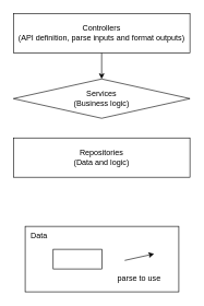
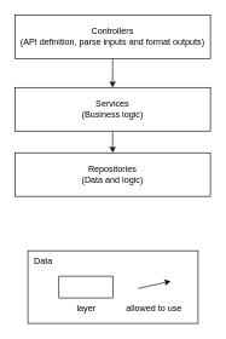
  <mxCell id="0" />
  <mxCell id="1" parent="0" />
  <mxCell id="2" style="edgeStyle=orthogonalEdgeStyle;rounded=0;orthogonalLoop=1;jettySize=auto;html=1;exitX=0.5;exitY=1;exitDx=0;exitDy=0;entryX=0.5;entryY=0;entryDx=0;entryDy=0;" parent="1" source="3" target="5" edge="1"><mxGeometry relative="1" as="geometry" /></mxCell>
  <mxCell id="3" value="Controllers&lt;br&gt;(API definition, parse inputs and format outputs)" style="rounded=0;whiteSpace=wrap;html=1;" parent="1" vertex="1"><mxGeometry x="20" y="20" width="270" height="60" as="geometry" /></mxCell>
- <mxCell id="5" value="Services&lt;br&gt;(Business logic)" style="rhombus;whiteSpace=wrap;html=1;" parent="1" vertex="1"><mxGeometry x="20" y="120" width="270" height="60" as="geometry" /></mxCell>
+ <mxCell id="4" style="edgeStyle=orthogonalEdgeStyle;rounded=0;orthogonalLoop=1;jettySize=auto;html=1;exitX=0.5;exitY=1;exitDx=0;exitDy=0;entryX=0.5;entryY=0;entryDx=0;entryDy=0;" parent="1" source="5" target="6" edge="1"><mxGeometry relative="1" as="geometry" /></mxCell>
+ <mxCell id="5" value="Services&lt;br&gt;(Business logic)" style="rounded=0;whiteSpace=wrap;html=1;" parent="1" vertex="1"><mxGeometry x="20" y="120" width="270" height="60" as="geometry" /></mxCell>
  <mxCell id="6" value="Repositories&lt;br&gt;(Data and logic)" style="rounded=0;whiteSpace=wrap;html=1;" parent="1" vertex="1"><mxGeometry x="20" y="210" width="270" height="60" as="geometry" /></mxCell>
  <mxCell id="7" value="" style="group" vertex="1" connectable="0" parent="1"><mxGeometry x="38" y="345" width="235" height="100" as="geometry" /></mxCell>
  <mxCell id="8" value="&amp;nbsp; Data" style="rounded=0;whiteSpace=wrap;html=1;align=left;verticalAlign=top;" vertex="1" parent="7"><mxGeometry width="235" height="100" as="geometry" /></mxCell>
  <mxCell id="9" value="" style="endArrow=classic;html=1;exitX=1;exitY=0.5;exitDx=0;exitDy=0;startArrow=none;startFill=0;endFill=1;" edge="1" parent="7"><mxGeometry width="50" height="50" relative="1" as="geometry"><mxPoint x="152.25" y="52" as="sourcePoint" /><mxPoint x="197.25" y="42" as="targetPoint" /></mxGeometry></mxCell>
- <mxCell id="10" value="parse to use" style="text;html=1;strokeColor=none;fillColor=none;align=center;verticalAlign=middle;whiteSpace=wrap;rounded=0;" vertex="1" parent="7"><mxGeometry x="132" y="70" width="85" height="20" as="geometry" /></mxCell>
+ <mxCell id="10" value="allowed to use" style="text;html=1;strokeColor=none;fillColor=none;align=center;verticalAlign=middle;whiteSpace=wrap;rounded=0;" vertex="1" parent="7"><mxGeometry x="132" y="70" width="85" height="20" as="geometry" /></mxCell>
+ <mxCell id="11" value="layer" style="text;html=1;strokeColor=none;fillColor=none;align=center;verticalAlign=middle;whiteSpace=wrap;rounded=0;" vertex="1" parent="7"><mxGeometry x="50.5" y="70" width="59.5" height="20" as="geometry" /></mxCell>
  <mxCell id="12" value="" style="rounded=0;whiteSpace=wrap;html=1;" vertex="1" parent="7"><mxGeometry x="42.88" y="35" width="74.75" height="30" as="geometry" /></mxCell>
